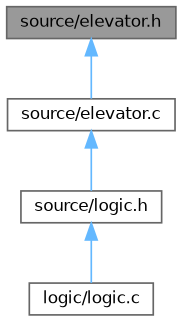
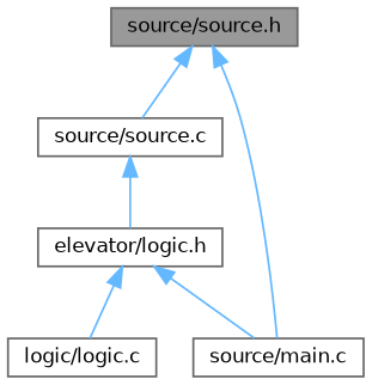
  digraph {
    node [color=grey40 fillcolor=white fontname=Helvetica fontsize=10 shape=box style=filled]
    edge [color=steelblue1 dir=back fontname=Helvetica fontsize=10 labelfontname=Helvetica labelfontsize=10 style=solid]
-   n1 [color=gray40 fillcolor=grey60 fontcolor=black height=0.2 label="source/elevator.h" width=0.4]
-   n2 [height=0.2 label="source/elevator.c" width=0.4]
-   n4 [height=0.2 label="source/logic.h" width=0.4]
+   n1 [color=gray40 fillcolor=grey60 fontcolor=black height=0.2 label="source/source.h" width=0.4]
+   n2 [height=0.2 label="source/source.c" width=0.4]
+   n3 [height=0.2 label="source/main.c" width=0.4]
+   n4 [height=0.2 label="elevator/logic.h" width=0.4]
    n5 [height=0.2 label="logic/logic.c" width=0.4]
    n1 -> n2
+   n1 -> n3
    n2 -> n4
+   n4 -> n3
    n4 -> n5
  }
